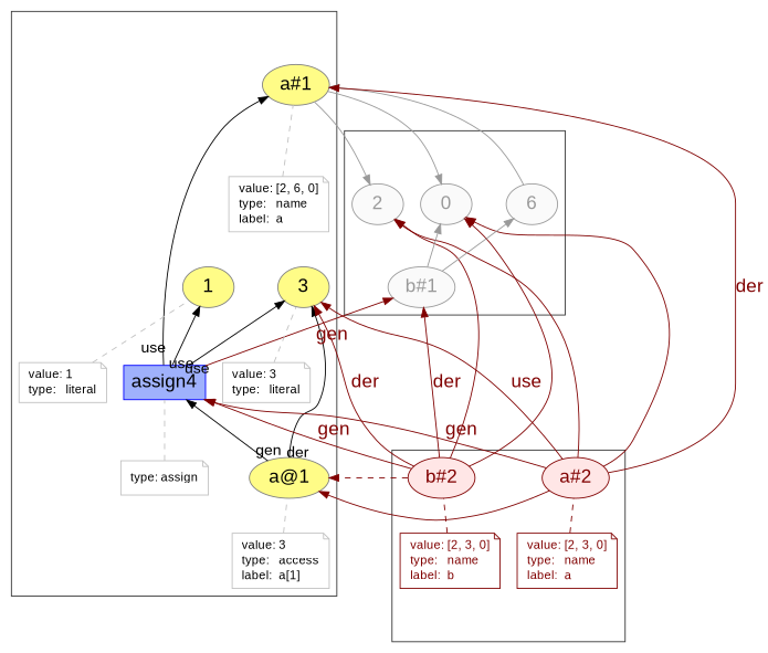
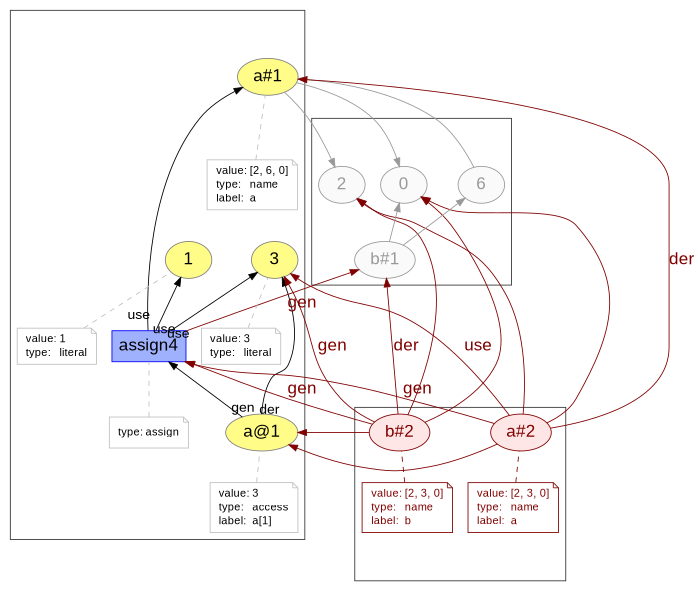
  digraph {
    fontname="Liberation Sans"
    newrank=true
    rankdir=BT
    splines=spline
    node [color=gray fontname="Liberation Sans" fontsize=20 style=filled]
    edge [fontname="Liberation Sans" color="#800000" fontcolor="#800000"]
    n1 [color="#999999" fillcolor="#FAFAFA" fontcolor="#999999" label=2]
    n2 [color="#999999" fillcolor="#FAFAFA" fontcolor="#999999" label=6]
    n3 [color="#999999" fillcolor="#FAFAFA" fontcolor="#999999" label=0]
    n4 [color="#808080" fillcolor="#FFFC87" label="a@1"]
    n5 [color="#800000" fillcolor="#ffe6e6" fontcolor="#800000" label="a#2"]
    n6 [color="#800000" fillcolor="#ffe6e6" fontcolor="#800000" label="b#2"]
    n7 [color="#808080" fillcolor="#FFFC87" label=1]
    n8 [color="#808080" fillcolor="#FFFC87" label=3]
    n9 [color="#808080" fillcolor="#FFFC87" label="a#1"]
    n10 [color="#0000FF" fillcolor="#9FB1FC" label=assign4 shape=polygon sides=4]
    n11 [fontcolor=black fontsize=13 label=<<TABLE cellpadding="0" border="0"> 	<TR> 	    <TD align="left">value:</TD> 	    <TD align="left">3</TD> 	</TR> 	<TR> 	    <TD align="left">type:</TD> 	    <TD align="left">access</TD> 	</TR> 	<TR> 	    <TD align="left">label:</TD> 	    <TD align="left">a[1]</TD> 	</TR> </TABLE>> shape=note style=""]
    n12 [fontcolor=black fontsize=13 label=<<TABLE cellpadding="0" border="0"> 	<TR> 	    <TD align="left">value:</TD> 	    <TD align="left">1</TD> 	</TR> 	<TR> 	    <TD align="left">type:</TD> 	    <TD align="left">literal</TD> 	</TR> </TABLE>> shape=note style=""]
    n13 [fontcolor=black fontsize=13 label=<<TABLE cellpadding="0" border="0"> 	<TR> 	    <TD align="left">value:</TD> 	    <TD align="left">3</TD> 	</TR> 	<TR> 	    <TD align="left">type:</TD> 	    <TD align="left">literal</TD> 	</TR> </TABLE>> shape=note style=""]
    n14 [fontcolor=black fontsize=13 label=<<TABLE cellpadding="0" border="0"> 	<TR> 	    <TD align="left">value:</TD> 	    <TD align="left">[2, 6, 0]</TD> 	</TR> 	<TR> 	    <TD align="left">type:</TD> 	    <TD align="left">name</TD> 	</TR> 	<TR> 	    <TD align="left">label:</TD> 	    <TD align="left">a</TD> 	</TR> </TABLE>> shape=note style=""]
    n15 [fontcolor=black fontsize=13 label=<<TABLE cellpadding="0" border="0"> 	<TR> 	    <TD align="left">type:</TD> 	    <TD align="left">assign</TD> 	</TR> </TABLE>> shape=note style=""]
    n16 [color="#999999" fillcolor="#FAFAFA" fontcolor="#999999" label="b#1"]
    n17 [color="#800000" fontcolor="#800000" fontsize=13 label=<<TABLE cellpadding="0" border="0"> 	<TR> 	    <TD align="left">value:</TD> 	    <TD align="left">[2, 3, 0]</TD> 	</TR> 	<TR> 	    <TD align="left">type:</TD> 	    <TD align="left">name</TD> 	</TR> 	<TR> 	    <TD align="left">label:</TD> 	    <TD align="left">a</TD> 	</TR> </TABLE>> shape=note style=""]
    n18 [color="#800000" fontcolor="#800000" fontsize=13 label=<<TABLE cellpadding="0" border="0"> 	<TR> 	    <TD align="left">value:</TD> 	    <TD align="left">[2, 3, 0]</TD> 	</TR> 	<TR> 	    <TD align="left">type:</TD> 	    <TD align="left">name</TD> 	</TR> 	<TR> 	    <TD align="left">label:</TD> 	    <TD align="left">b</TD> 	</TR> </TABLE>> shape=note style=""]
    subgraph sub_1 {
      rank=same
      n1
      n2
      n3
    }
    subgraph sub_2 {
      rank=same
      n4
      n5
      n6
    }
    subgraph sub_3 {
      rank=same
      n7
      n8
    }
    subgraph cluster_4 {
      color="#333333"
      fontcolor=white
      fontsize=36
      label=Assignment
      labeljust=r
      labelloc=b
      n4
      n7
      n8
      n9
      n10
      n11
      n12
      n13
      n14
      n15
    }
    subgraph cluster_5 {
      color="#333333"
      fontcolor=white
      fontsize=36
      label=Members
      labeljust=r
      labelloc=b
      n1
      n2
      n3
      n16
    }
    subgraph cluster_6 {
      color="#333333"
      fontcolor=white
      fontsize=36
      label=Overhead
      labeljust=r
      labelloc=t
      n5
      n6
      n17
      n18
    }
    n2 -> n1 [style=invis color="" fontcolor=""]
    n2 -> n9 [color="#999999" fontcolor="#999999"]
    n3 -> n2 [style=invis color="" fontcolor=""]
    n4 -> n8 [labelangle=60.0 labeldistance=1 labelfontsize=16 rotation=20 taillabel=der color="" fontcolor=""]
    n4 -> n10 [labelangle=60.0 labeldistance=1 labelfontsize=16 rotation=20 taillabel=gen color="" fontcolor=""]
    n5 -> n1
    n5 -> n2 [style=invis color="" fontcolor=""]
    n5 -> n3
    n5 -> n4
    n5 -> n8 [angle=270.0 dist=0.5 fontsize=20 label=use labelangle=270.0 labeldistance=0.5 rotation=20]
    n5 -> n9 [fontsize=20 label=der labelangle=60.0 labeldistance=1 rotation=20]
    n5 -> n10 [angle=270.0 dist=1 fontsize=20 label=gen labelangle=270.0 labeldistance=1 rotation=20]
    n6 -> n1
    n6 -> n3
-   n6 -> n4 [style=dashed]
-   n6 -> n8 [fontsize=20 label=der labelangle=60.0 labeldistance=1 rotation=20]
+   n6 -> n4
+   n6 -> n8 [fontsize=20 label=gen labelangle=60.0 labeldistance=1 rotation=20]
    n6 -> n10 [fontsize=20 label=gen labelangle=60.0 labeldistance=1 rotation=20]
    n6 -> n16 [fontsize=20 label=der labelangle=60.0 labeldistance=1 rotation=20]
    n7 -> n1 [style=invis color="" fontcolor=""]
    n9 -> n1 [color="#999999" fontcolor="#999999"]
    n9 -> n3 [color="#999999" fontcolor="#999999"]
    n10 -> n7 [labelangle=60.0 labeldistance=1 labelfontsize=16 rotation=20 taillabel=use color="" fontcolor=""]
    n10 -> n8 [labelangle=60.0 labeldistance=1 labelfontsize=16 rotation=20 taillabel=use color="" fontcolor=""]
    n10 -> n9 [angle=-30.0 dist=2 labelangle=-30.0 labeldistance=2 labelfontsize=16 rotation=20 taillabel=use color="" fontcolor=""]
    n10 -> n16 [fontsize=20 label=gen labelangle=60.0 labeldistance=1 rotation=20]
    n11 -> n4 [arrowhead=none color=gray style=dashed fontcolor=""]
    n12 -> n7 [arrowhead=none color=gray style=dashed fontcolor=""]
    n13 -> n8 [arrowhead=none color=gray style=dashed fontcolor=""]
    n14 -> n9 [arrowhead=none color=gray style=dashed fontcolor=""]
    n15 -> n10 [arrowhead=none color=gray style=dashed fontcolor=""]
    n16 -> n2 [color="#999999" fontcolor="#999999"]
    n16 -> n3 [color="#999999" fontcolor="#999999"]
    n17 -> n5 [arrowhead=none style=dashed]
    n18 -> n6 [arrowhead=none style=dashed]
  }
